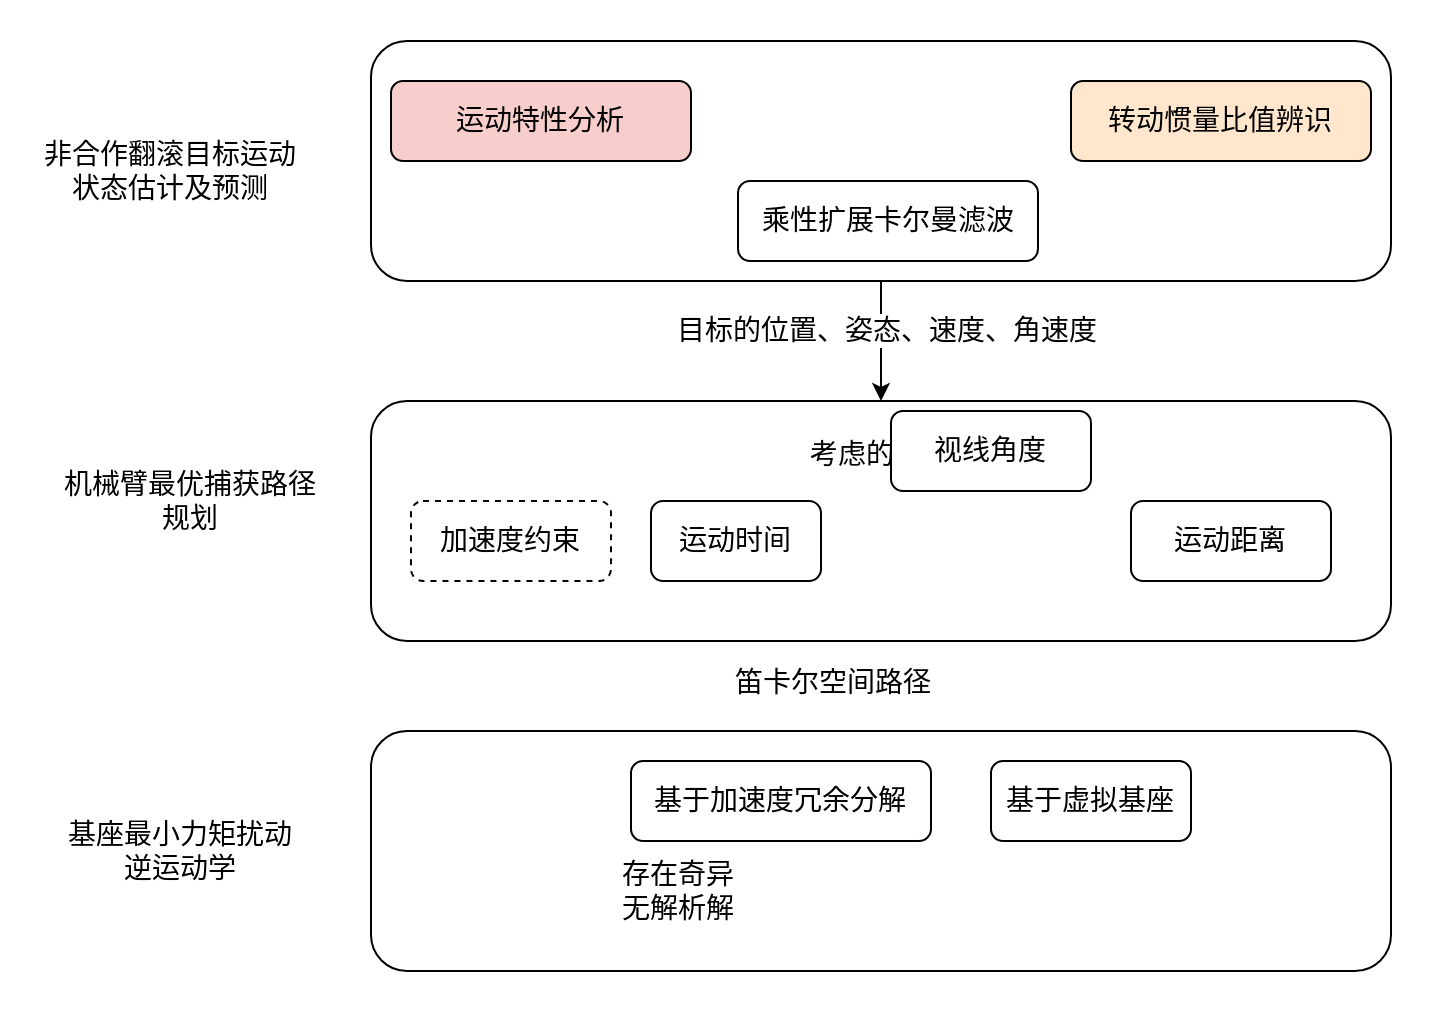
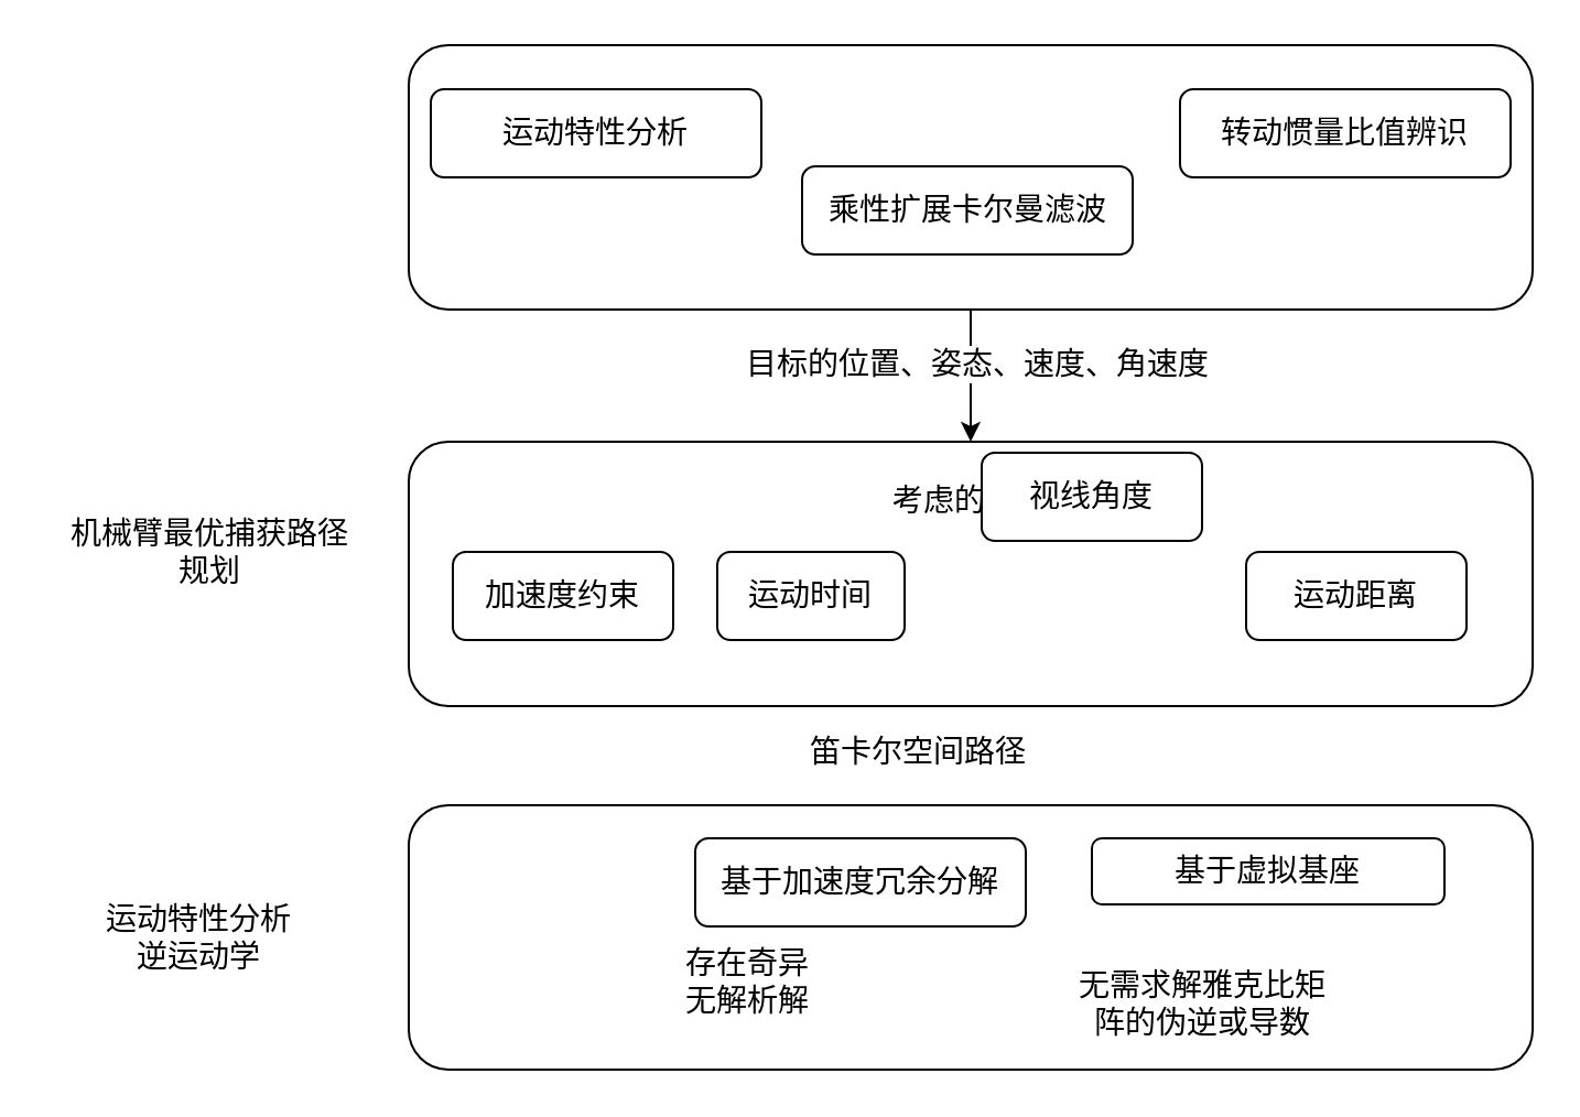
  <mxCell id="0" />
  <mxCell id="1" parent="0" />
  <mxCell id="2" value="" style="edgeStyle=orthogonalEdgeStyle;rounded=0;orthogonalLoop=1;jettySize=auto;html=1;entryX=0.5;entryY=0;entryDx=0;entryDy=0;" edge="1" parent="1" source="4" target="10"><mxGeometry relative="1" as="geometry"><mxPoint x="440" y="190" as="targetPoint" /><Array as="points" /></mxGeometry></mxCell>
  <mxCell id="3" value="目标的位置、姿态、速度、角速度" style="edgeLabel;html=1;align=center;verticalAlign=middle;resizable=0;points=[];fontSize=14;" vertex="1" connectable="0" parent="2"><mxGeometry x="-0.207" y="2" relative="1" as="geometry"><mxPoint as="offset" /></mxGeometry></mxCell>
  <mxCell id="4" value="" style="rounded=1;whiteSpace=wrap;html=1;" vertex="1" parent="1"><mxGeometry x="185" y="20" width="510" height="120" as="geometry" /></mxCell>
- <mxCell id="5" value="&lt;font style=&quot;font-size: 14px&quot;&gt;非合作翻滚目标运动状态估计及预测&lt;/font&gt;" style="text;html=1;strokeColor=none;fillColor=none;align=center;verticalAlign=middle;whiteSpace=wrap;rounded=0;" vertex="1" parent="1"><mxGeometry x="20" y="70" width="130" height="30" as="geometry" /></mxCell>
- <mxCell id="6" value="&lt;font style=&quot;font-size: 14px&quot;&gt;运动特性分析&lt;/font&gt;" style="rounded=1;whiteSpace=wrap;html=1;fillColor=#f8cecc;" vertex="1" parent="1"><mxGeometry x="195" y="40" width="150" height="40" as="geometry" /></mxCell>
- <mxCell id="7" value="&lt;font style=&quot;font-size: 14px&quot;&gt;转动惯量比值辨识&lt;/font&gt;" style="rounded=1;whiteSpace=wrap;html=1;fillColor=#ffe6cc;" vertex="1" parent="1"><mxGeometry x="535" y="40" width="150" height="40" as="geometry" /></mxCell>
- <mxCell id="8" value="&lt;font style=&quot;font-size: 14px&quot;&gt;乘性扩展卡尔曼滤波&lt;/font&gt;" style="rounded=1;whiteSpace=wrap;html=1;" vertex="1" parent="1"><mxGeometry x="368.5" y="90" width="150" height="40" as="geometry" /></mxCell>
+ <mxCell id="6" value="&lt;font style=&quot;font-size: 14px&quot;&gt;运动特性分析&lt;/font&gt;" style="rounded=1;whiteSpace=wrap;html=1;" vertex="1" parent="1"><mxGeometry x="195" y="40" width="150" height="40" as="geometry" /></mxCell>
+ <mxCell id="7" value="&lt;font style=&quot;font-size: 14px&quot;&gt;转动惯量比值辨识&lt;/font&gt;" style="rounded=1;whiteSpace=wrap;html=1;" vertex="1" parent="1"><mxGeometry x="535" y="40" width="150" height="40" as="geometry" /></mxCell>
+ <mxCell id="8" value="&lt;font style=&quot;font-size: 14px&quot;&gt;乘性扩展卡尔曼滤波&lt;/font&gt;" style="rounded=1;whiteSpace=wrap;html=1;" vertex="1" parent="1"><mxGeometry x="363.5" y="75" width="150" height="40" as="geometry" /></mxCell>
  <mxCell id="9" value="&lt;font style=&quot;font-size: 14px&quot;&gt;机械臂最优捕获路径规划&lt;/font&gt;" style="text;html=1;strokeColor=none;fillColor=none;align=center;verticalAlign=middle;whiteSpace=wrap;rounded=0;" vertex="1" parent="1"><mxGeometry x="25" y="235" width="140" height="30" as="geometry" /></mxCell>
  <mxCell id="10" value="考虑的因素&lt;br style=&quot;font-size: 14px;&quot;&gt;&lt;br style=&quot;font-size: 14px;&quot;&gt;&lt;br style=&quot;font-size: 14px;&quot;&gt;&lt;br style=&quot;font-size: 14px;&quot;&gt;&lt;br style=&quot;font-size: 14px;&quot;&gt;" style="rounded=1;whiteSpace=wrap;html=1;fontSize=14;" vertex="1" parent="1"><mxGeometry x="185" y="200" width="510" height="120" as="geometry" /></mxCell>
- <mxCell id="11" value="加速度约束" style="rounded=1;whiteSpace=wrap;html=1;fontSize=14;dashed=1;" vertex="1" parent="1"><mxGeometry x="205" y="250" width="100" height="40" as="geometry" /></mxCell>
+ <mxCell id="11" value="加速度约束" style="rounded=1;whiteSpace=wrap;html=1;fontSize=14;" vertex="1" parent="1"><mxGeometry x="205" y="250" width="100" height="40" as="geometry" /></mxCell>
  <mxCell id="12" value="运动距离" style="rounded=1;whiteSpace=wrap;html=1;fontSize=14;" vertex="1" parent="1"><mxGeometry x="565" y="250" width="100" height="40" as="geometry" /></mxCell>
  <mxCell id="13" value="视线角度" style="rounded=1;whiteSpace=wrap;html=1;fontSize=14;" vertex="1" parent="1"><mxGeometry x="445" y="205" width="100" height="40" as="geometry" /></mxCell>
  <mxCell id="14" value="运动时间" style="rounded=1;whiteSpace=wrap;html=1;fontSize=14;" vertex="1" parent="1"><mxGeometry x="325" y="250" width="85" height="40" as="geometry" /></mxCell>
  <mxCell id="15" value="笛卡尔空间路径" style="edgeLabel;html=1;align=center;verticalAlign=middle;resizable=0;points=[];fontSize=14;" vertex="1" connectable="0" parent="1"><mxGeometry x="415" y="340" as="geometry" /></mxCell>
- <mxCell id="16" value="基座最小力矩扰动&lt;br style=&quot;font-size: 14px;&quot;&gt;逆运动学" style="text;html=1;strokeColor=none;fillColor=none;align=center;verticalAlign=middle;whiteSpace=wrap;rounded=0;fontSize=14;" vertex="1" parent="1"><mxGeometry x="20" y="410" width="140" height="30" as="geometry" /></mxCell>
+ <mxCell id="16" value="运动特性分析&lt;br style=&quot;font-size: 14px;&quot;&gt;逆运动学" style="text;html=1;strokeColor=none;fillColor=none;align=center;verticalAlign=middle;whiteSpace=wrap;rounded=0;fontSize=14;" vertex="1" parent="1"><mxGeometry x="20" y="410" width="140" height="30" as="geometry" /></mxCell>
  <mxCell id="17" value="" style="rounded=1;whiteSpace=wrap;html=1;" vertex="1" parent="1"><mxGeometry x="185" y="365" width="510" height="120" as="geometry" /></mxCell>
  <mxCell id="18" value="基于加速度冗余分解" style="rounded=1;whiteSpace=wrap;html=1;fontSize=14;" vertex="1" parent="1"><mxGeometry x="315" y="380" width="150" height="40" as="geometry" /></mxCell>
  <mxCell id="19" value="存在奇异无解析解" style="text;html=1;strokeColor=none;fillColor=none;align=center;verticalAlign=middle;whiteSpace=wrap;rounded=0;fontSize=14;" vertex="1" parent="1"><mxGeometry x="308.5" y="430" width="60" height="30" as="geometry" /></mxCell>
- <mxCell id="20" value="基于虚拟基座" style="rounded=1;whiteSpace=wrap;html=1;fontSize=14;" vertex="1" parent="1"><mxGeometry x="495" y="380" width="100" height="40" as="geometry" /></mxCell>
+ <mxCell id="20" value="基于虚拟基座" style="rounded=1;whiteSpace=wrap;html=1;fontSize=14;" vertex="1" parent="1"><mxGeometry x="495" y="380" width="160" height="30" as="geometry" /></mxCell>
+ <mxCell id="21" value="无需求解雅克比矩阵的伪逆或导数" style="text;html=1;strokeColor=none;fillColor=none;align=center;verticalAlign=middle;whiteSpace=wrap;rounded=0;fontSize=14;" vertex="1" parent="1"><mxGeometry x="486.75" y="440" width="116.5" height="30" as="geometry" /></mxCell>
